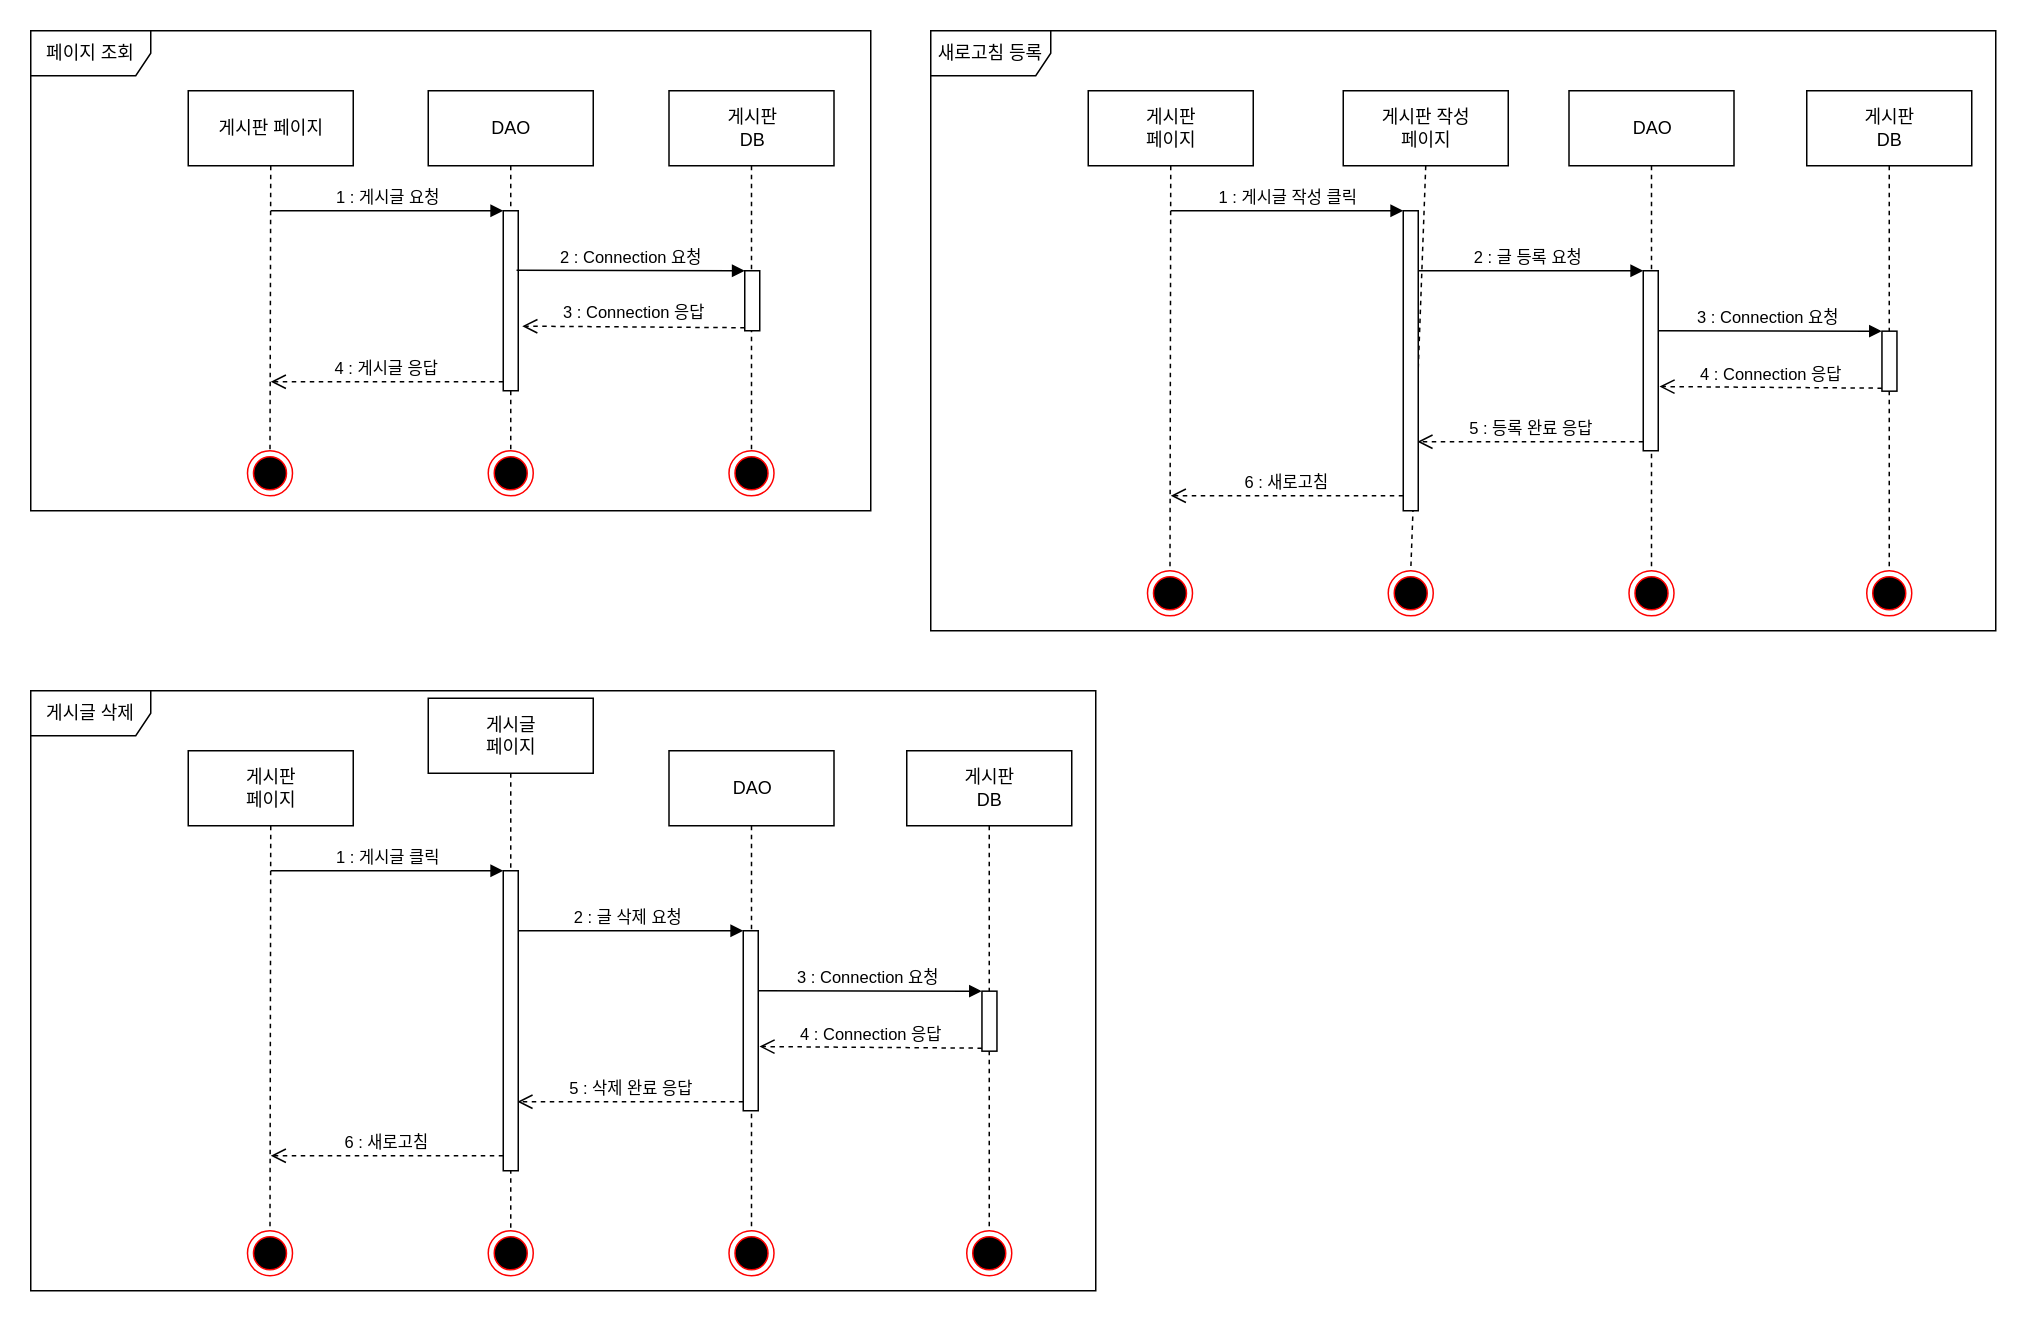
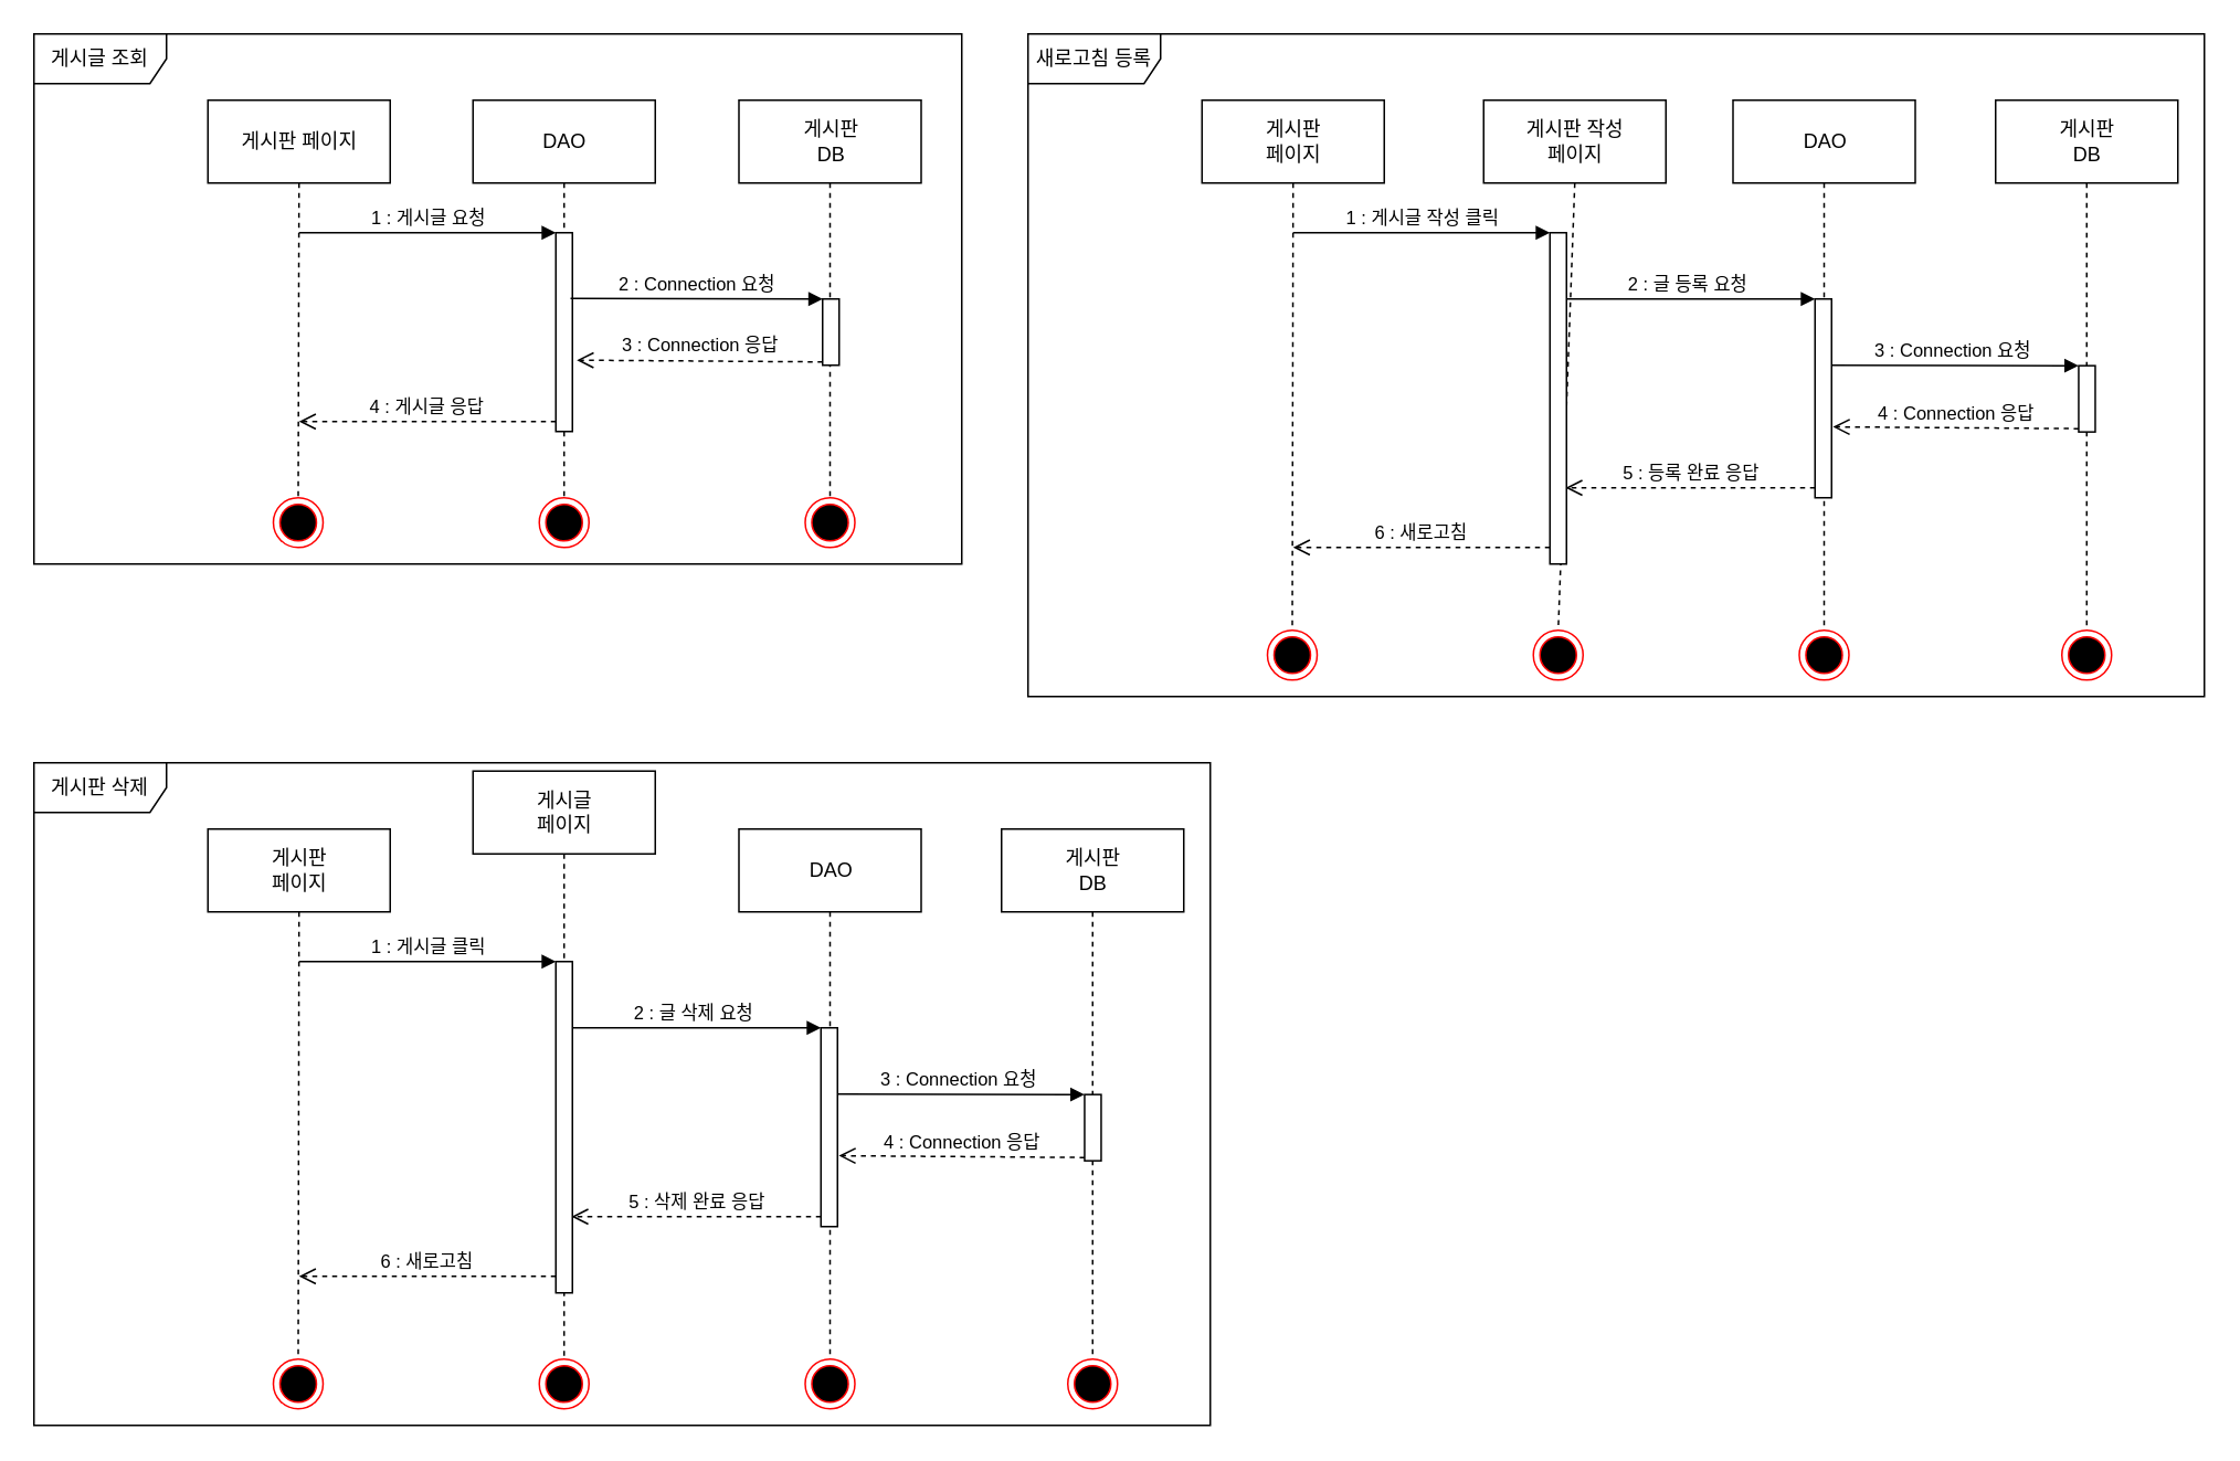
  <mxCell id="0" />
  <mxCell id="1" parent="0" />
- <mxCell id="2" value="페이지 조회" style="shape=umlFrame;whiteSpace=wrap;html=1;width=80;height=30;" vertex="1" parent="1"><mxGeometry x="20" y="20" width="560" height="320" as="geometry" /></mxCell>
+ <mxCell id="2" value="게시글 조회" style="shape=umlFrame;whiteSpace=wrap;html=1;width=80;height=30;" vertex="1" parent="1"><mxGeometry x="20" y="20" width="560" height="320" as="geometry" /></mxCell>
  <mxCell id="3" style="rounded=0;orthogonalLoop=1;jettySize=auto;html=1;exitX=0.5;exitY=1;exitDx=0;exitDy=0;entryX=0.5;entryY=0;entryDx=0;entryDy=0;endArrow=none;endFill=0;dashed=1;" edge="1" parent="1" source="4" target="5"><mxGeometry relative="1" as="geometry" /></mxCell>
  <mxCell id="4" value="게시판 페이지" style="html=1;" vertex="1" parent="1"><mxGeometry x="125" y="60" width="110" height="50" as="geometry" /></mxCell>
  <mxCell id="5" value="" style="ellipse;html=1;shape=endState;fillColor=#000000;strokeColor=#ff0000;" vertex="1" parent="1"><mxGeometry x="164.5" y="300" width="30" height="30" as="geometry" /></mxCell>
  <mxCell id="6" style="rounded=0;orthogonalLoop=1;jettySize=auto;html=1;exitX=0.5;exitY=1;exitDx=0;exitDy=0;entryX=0.5;entryY=0;entryDx=0;entryDy=0;endArrow=none;endFill=0;dashed=1;" edge="1" parent="1" source="7" target="8"><mxGeometry relative="1" as="geometry" /></mxCell>
  <mxCell id="7" value="DAO" style="html=1;" vertex="1" parent="1"><mxGeometry x="285" y="60" width="110" height="50" as="geometry" /></mxCell>
  <mxCell id="8" value="" style="ellipse;html=1;shape=endState;fillColor=#000000;strokeColor=#ff0000;" vertex="1" parent="1"><mxGeometry x="325" y="300" width="30" height="30" as="geometry" /></mxCell>
  <mxCell id="9" style="rounded=0;orthogonalLoop=1;jettySize=auto;html=1;exitX=0.5;exitY=1;exitDx=0;exitDy=0;entryX=0.5;entryY=0;entryDx=0;entryDy=0;endArrow=none;endFill=0;dashed=1;" edge="1" parent="1" source="10" target="11"><mxGeometry relative="1" as="geometry"><mxPoint x="501" y="110" as="sourcePoint" /></mxGeometry></mxCell>
  <mxCell id="10" value="게시판&lt;br&gt;DB" style="html=1;" vertex="1" parent="1"><mxGeometry x="445.5" y="60" width="110" height="50" as="geometry" /></mxCell>
  <mxCell id="11" value="" style="ellipse;html=1;shape=endState;fillColor=#000000;strokeColor=#ff0000;" vertex="1" parent="1"><mxGeometry x="485.5" y="300" width="30" height="30" as="geometry" /></mxCell>
  <mxCell id="12" value="" style="html=1;points=[];perimeter=orthogonalPerimeter;" vertex="1" parent="1"><mxGeometry x="335" y="140" width="10" height="120" as="geometry" /></mxCell>
  <mxCell id="13" value="1 : 게시글 요청" style="html=1;verticalAlign=bottom;endArrow=block;entryX=0;entryY=0;rounded=0;" edge="1" target="12" parent="1"><mxGeometry relative="1" as="geometry"><mxPoint x="180" y="140" as="sourcePoint" /></mxGeometry></mxCell>
  <mxCell id="14" value="4 : 게시글 응답" style="html=1;verticalAlign=bottom;endArrow=open;dashed=1;endSize=8;exitX=0;exitY=0.95;rounded=0;" edge="1" source="12" parent="1"><mxGeometry relative="1" as="geometry"><mxPoint x="180" y="254" as="targetPoint" /></mxGeometry></mxCell>
  <mxCell id="15" value="" style="html=1;points=[];perimeter=orthogonalPerimeter;" vertex="1" parent="1"><mxGeometry x="496" y="180" width="10" height="40" as="geometry" /></mxCell>
  <mxCell id="16" value="2 : Connection 요청" style="html=1;verticalAlign=bottom;endArrow=block;entryX=0;entryY=0;rounded=0;exitX=0.886;exitY=0.331;exitDx=0;exitDy=0;exitPerimeter=0;" edge="1" target="15" parent="1" source="12"><mxGeometry relative="1" as="geometry"><mxPoint x="350" y="180" as="sourcePoint" /></mxGeometry></mxCell>
  <mxCell id="17" value="3 : Connection 응답" style="html=1;verticalAlign=bottom;endArrow=open;dashed=1;endSize=8;exitX=0;exitY=0.95;rounded=0;entryX=1.267;entryY=0.641;entryDx=0;entryDy=0;entryPerimeter=0;" edge="1" source="15" parent="1" target="12"><mxGeometry relative="1" as="geometry"><mxPoint x="426" y="256" as="targetPoint" /></mxGeometry></mxCell>
  <mxCell id="18" value="새로고침 등록" style="shape=umlFrame;whiteSpace=wrap;html=1;width=80;height=30;" vertex="1" parent="1"><mxGeometry x="620" y="20" width="710" height="400" as="geometry" /></mxCell>
  <mxCell id="19" style="rounded=0;orthogonalLoop=1;jettySize=auto;html=1;exitX=0.5;exitY=1;exitDx=0;exitDy=0;entryX=0.5;entryY=0;entryDx=0;entryDy=0;endArrow=none;endFill=0;dashed=1;" edge="1" parent="1" source="20" target="21"><mxGeometry relative="1" as="geometry" /></mxCell>
  <mxCell id="20" value="게시판 &lt;br&gt;페이지" style="html=1;" vertex="1" parent="1"><mxGeometry x="725" y="60" width="110" height="50" as="geometry" /></mxCell>
  <mxCell id="21" value="" style="ellipse;html=1;shape=endState;fillColor=#000000;strokeColor=#ff0000;" vertex="1" parent="1"><mxGeometry x="764.5" y="380" width="30" height="30" as="geometry" /></mxCell>
  <mxCell id="22" style="rounded=0;orthogonalLoop=1;jettySize=auto;html=1;exitX=0.5;exitY=1;exitDx=0;exitDy=0;entryX=0.5;entryY=0;entryDx=0;entryDy=0;endArrow=none;endFill=0;dashed=1;" edge="1" parent="1" source="23" target="24"><mxGeometry relative="1" as="geometry" /></mxCell>
  <mxCell id="23" value="게시판 작성 &lt;br&gt;페이지" style="html=1;" vertex="1" parent="1"><mxGeometry x="895" y="60" width="110" height="50" as="geometry" /></mxCell>
  <mxCell id="24" value="" style="ellipse;html=1;shape=endState;fillColor=#000000;strokeColor=#ff0000;" vertex="1" parent="1"><mxGeometry x="925" y="380" width="30" height="30" as="geometry" /></mxCell>
  <mxCell id="25" style="rounded=0;orthogonalLoop=1;jettySize=auto;html=1;exitX=0.5;exitY=1;exitDx=0;exitDy=0;entryX=0.5;entryY=0;entryDx=0;entryDy=0;endArrow=none;endFill=0;dashed=1;" edge="1" parent="1" source="26" target="27"><mxGeometry relative="1" as="geometry"><mxPoint x="1101" y="110" as="sourcePoint" /></mxGeometry></mxCell>
  <mxCell id="26" value="DAO" style="html=1;" vertex="1" parent="1"><mxGeometry x="1045.5" y="60" width="110" height="50" as="geometry" /></mxCell>
  <mxCell id="27" value="" style="ellipse;html=1;shape=endState;fillColor=#000000;strokeColor=#ff0000;" vertex="1" parent="1"><mxGeometry x="1085.5" y="380" width="30" height="30" as="geometry" /></mxCell>
  <mxCell id="28" value="2 : 글 등록 요청" style="html=1;verticalAlign=bottom;endArrow=block;entryX=0;entryY=0;rounded=0;" edge="1" parent="1" target="38"><mxGeometry relative="1" as="geometry"><mxPoint x="940" y="180" as="sourcePoint" /></mxGeometry></mxCell>
  <mxCell id="29" value="5 : 등록 완료 응답" style="html=1;verticalAlign=bottom;endArrow=open;dashed=1;endSize=8;exitX=0;exitY=0.95;rounded=0;entryX=0.943;entryY=0.77;entryDx=0;entryDy=0;entryPerimeter=0;" edge="1" parent="1" source="38" target="39"><mxGeometry relative="1" as="geometry"><mxPoint x="940" y="294" as="targetPoint" /></mxGeometry></mxCell>
  <mxCell id="30" value="3 : Connection 요청" style="html=1;verticalAlign=bottom;endArrow=block;entryX=0;entryY=0;rounded=0;exitX=0.886;exitY=0.331;exitDx=0;exitDy=0;exitPerimeter=0;" edge="1" parent="1" target="37"><mxGeometry relative="1" as="geometry"><mxPoint x="1102" y="220" as="sourcePoint" /></mxGeometry></mxCell>
  <mxCell id="31" value="4 : Connection 응답" style="html=1;verticalAlign=bottom;endArrow=open;dashed=1;endSize=8;exitX=0;exitY=0.95;rounded=0;entryX=1.267;entryY=0.641;entryDx=0;entryDy=0;entryPerimeter=0;" edge="1" parent="1" source="37"><mxGeometry relative="1" as="geometry"><mxPoint x="1105.81" y="257.2" as="targetPoint" /></mxGeometry></mxCell>
  <mxCell id="32" style="rounded=0;orthogonalLoop=1;jettySize=auto;html=1;exitX=0.5;exitY=1;exitDx=0;exitDy=0;entryX=0.5;entryY=0;entryDx=0;entryDy=0;endArrow=none;endFill=0;dashed=1;" edge="1" parent="1" source="33" target="34"><mxGeometry relative="1" as="geometry"><mxPoint x="1259.5" y="110" as="sourcePoint" /></mxGeometry></mxCell>
  <mxCell id="33" value="게시판&lt;br&gt;DB" style="html=1;" vertex="1" parent="1"><mxGeometry x="1204" y="60" width="110" height="50" as="geometry" /></mxCell>
  <mxCell id="34" value="" style="ellipse;html=1;shape=endState;fillColor=#000000;strokeColor=#ff0000;" vertex="1" parent="1"><mxGeometry x="1244" y="380" width="30" height="30" as="geometry" /></mxCell>
  <mxCell id="35" value="1 : 게시글 작성 클릭" style="html=1;verticalAlign=bottom;endArrow=block;entryX=0;entryY=0;rounded=0;" edge="1" target="39" parent="1"><mxGeometry x="0.007" relative="1" as="geometry"><mxPoint x="780" y="140" as="sourcePoint" /><mxPoint as="offset" /></mxGeometry></mxCell>
  <mxCell id="36" value="6 : 새로고침" style="html=1;verticalAlign=bottom;endArrow=open;dashed=1;endSize=8;exitX=0;exitY=0.95;rounded=0;" edge="1" source="39" parent="1"><mxGeometry relative="1" as="geometry"><mxPoint x="780" y="330" as="targetPoint" /></mxGeometry></mxCell>
  <mxCell id="37" value="" style="html=1;points=[];perimeter=orthogonalPerimeter;" vertex="1" parent="1"><mxGeometry x="1254.14" y="220.28" width="10" height="40" as="geometry" /></mxCell>
  <mxCell id="38" value="" style="html=1;points=[];perimeter=orthogonalPerimeter;" vertex="1" parent="1"><mxGeometry x="1095" y="180" width="10" height="120" as="geometry" /></mxCell>
  <mxCell id="39" value="" style="html=1;points=[];perimeter=orthogonalPerimeter;" vertex="1" parent="1"><mxGeometry x="935" y="140" width="10" height="200" as="geometry" /></mxCell>
- <mxCell id="40" value="게시글 삭제" style="shape=umlFrame;whiteSpace=wrap;html=1;width=80;height=30;" vertex="1" parent="1"><mxGeometry x="20" y="460" width="710" height="400" as="geometry" /></mxCell>
+ <mxCell id="40" value="게시판 삭제" style="shape=umlFrame;whiteSpace=wrap;html=1;width=80;height=30;" vertex="1" parent="1"><mxGeometry x="20" y="460" width="710" height="400" as="geometry" /></mxCell>
  <mxCell id="41" style="rounded=0;orthogonalLoop=1;jettySize=auto;html=1;exitX=0.5;exitY=1;exitDx=0;exitDy=0;entryX=0.5;entryY=0;entryDx=0;entryDy=0;endArrow=none;endFill=0;dashed=1;" edge="1" parent="1" source="42" target="43"><mxGeometry relative="1" as="geometry" /></mxCell>
  <mxCell id="42" value="게시판 &lt;br&gt;페이지" style="html=1;" vertex="1" parent="1"><mxGeometry x="125" y="500" width="110" height="50" as="geometry" /></mxCell>
  <mxCell id="43" value="" style="ellipse;html=1;shape=endState;fillColor=#000000;strokeColor=#ff0000;" vertex="1" parent="1"><mxGeometry x="164.5" y="820" width="30" height="30" as="geometry" /></mxCell>
  <mxCell id="44" style="rounded=0;orthogonalLoop=1;jettySize=auto;html=1;exitX=0.5;exitY=1;exitDx=0;exitDy=0;entryX=0.5;entryY=0;entryDx=0;entryDy=0;endArrow=none;endFill=0;dashed=1;" edge="1" parent="1" source="45" target="46"><mxGeometry relative="1" as="geometry" /></mxCell>
  <mxCell id="45" value="게시글&lt;br&gt;페이지" style="html=1;" vertex="1" parent="1"><mxGeometry x="285" y="465" width="110" height="50" as="geometry" /></mxCell>
  <mxCell id="46" value="" style="ellipse;html=1;shape=endState;fillColor=#000000;strokeColor=#ff0000;" vertex="1" parent="1"><mxGeometry x="325" y="820" width="30" height="30" as="geometry" /></mxCell>
  <mxCell id="47" style="rounded=0;orthogonalLoop=1;jettySize=auto;html=1;exitX=0.5;exitY=1;exitDx=0;exitDy=0;entryX=0.5;entryY=0;entryDx=0;entryDy=0;endArrow=none;endFill=0;dashed=1;" edge="1" parent="1" source="48" target="49"><mxGeometry relative="1" as="geometry"><mxPoint x="501" y="550" as="sourcePoint" /></mxGeometry></mxCell>
  <mxCell id="48" value="DAO" style="html=1;" vertex="1" parent="1"><mxGeometry x="445.5" y="500" width="110" height="50" as="geometry" /></mxCell>
  <mxCell id="49" value="" style="ellipse;html=1;shape=endState;fillColor=#000000;strokeColor=#ff0000;" vertex="1" parent="1"><mxGeometry x="485.5" y="820" width="30" height="30" as="geometry" /></mxCell>
  <mxCell id="50" value="2 : 글 삭제 요청" style="html=1;verticalAlign=bottom;endArrow=block;entryX=0;entryY=0;rounded=0;" edge="1" parent="1" target="60"><mxGeometry relative="1" as="geometry"><mxPoint x="340" y="620" as="sourcePoint" /></mxGeometry></mxCell>
  <mxCell id="51" value="5 : 삭제 완료 응답" style="html=1;verticalAlign=bottom;endArrow=open;dashed=1;endSize=8;exitX=0;exitY=0.95;rounded=0;entryX=0.943;entryY=0.77;entryDx=0;entryDy=0;entryPerimeter=0;" edge="1" parent="1" source="60" target="61"><mxGeometry relative="1" as="geometry"><mxPoint x="340" y="734" as="targetPoint" /></mxGeometry></mxCell>
  <mxCell id="52" value="3 : Connection 요청" style="html=1;verticalAlign=bottom;endArrow=block;entryX=0;entryY=0;rounded=0;exitX=0.886;exitY=0.331;exitDx=0;exitDy=0;exitPerimeter=0;" edge="1" parent="1" target="59"><mxGeometry relative="1" as="geometry"><mxPoint x="502" y="660" as="sourcePoint" /></mxGeometry></mxCell>
  <mxCell id="53" value="4 : Connection 응답" style="html=1;verticalAlign=bottom;endArrow=open;dashed=1;endSize=8;exitX=0;exitY=0.95;rounded=0;entryX=1.267;entryY=0.641;entryDx=0;entryDy=0;entryPerimeter=0;" edge="1" parent="1" source="59"><mxGeometry relative="1" as="geometry"><mxPoint x="505.81" y="697.2" as="targetPoint" /></mxGeometry></mxCell>
  <mxCell id="54" style="rounded=0;orthogonalLoop=1;jettySize=auto;html=1;exitX=0.5;exitY=1;exitDx=0;exitDy=0;entryX=0.5;entryY=0;entryDx=0;entryDy=0;endArrow=none;endFill=0;dashed=1;" edge="1" parent="1" source="55" target="56"><mxGeometry relative="1" as="geometry"><mxPoint x="659.5" y="550" as="sourcePoint" /></mxGeometry></mxCell>
  <mxCell id="55" value="게시판&lt;br&gt;DB" style="html=1;" vertex="1" parent="1"><mxGeometry x="604" y="500" width="110" height="50" as="geometry" /></mxCell>
  <mxCell id="56" value="" style="ellipse;html=1;shape=endState;fillColor=#000000;strokeColor=#ff0000;" vertex="1" parent="1"><mxGeometry x="644" y="820" width="30" height="30" as="geometry" /></mxCell>
  <mxCell id="57" value="1 : 게시글 클릭" style="html=1;verticalAlign=bottom;endArrow=block;entryX=0;entryY=0;rounded=0;" edge="1" parent="1" target="61"><mxGeometry x="0.007" relative="1" as="geometry"><mxPoint x="180" y="580" as="sourcePoint" /><mxPoint as="offset" /></mxGeometry></mxCell>
  <mxCell id="58" value="6 : 새로고침" style="html=1;verticalAlign=bottom;endArrow=open;dashed=1;endSize=8;exitX=0;exitY=0.95;rounded=0;" edge="1" parent="1" source="61"><mxGeometry relative="1" as="geometry"><mxPoint x="180" y="770" as="targetPoint" /></mxGeometry></mxCell>
  <mxCell id="59" value="" style="html=1;points=[];perimeter=orthogonalPerimeter;" vertex="1" parent="1"><mxGeometry x="654.14" y="660.28" width="10" height="40" as="geometry" /></mxCell>
  <mxCell id="60" value="" style="html=1;points=[];perimeter=orthogonalPerimeter;" vertex="1" parent="1"><mxGeometry x="495" y="620" width="10" height="120" as="geometry" /></mxCell>
  <mxCell id="61" value="" style="html=1;points=[];perimeter=orthogonalPerimeter;" vertex="1" parent="1"><mxGeometry x="335" y="580" width="10" height="200" as="geometry" /></mxCell>
